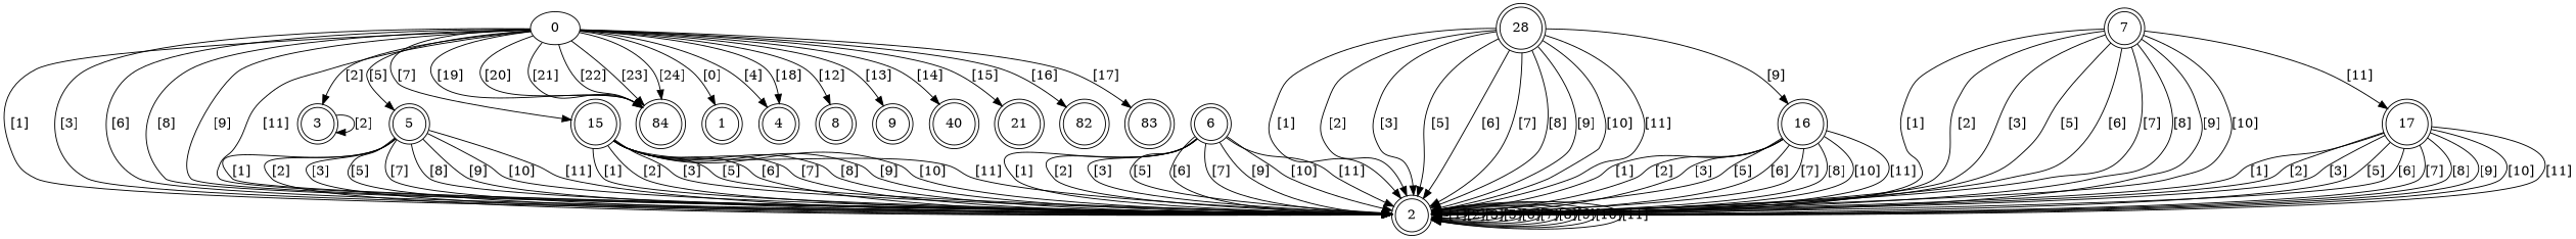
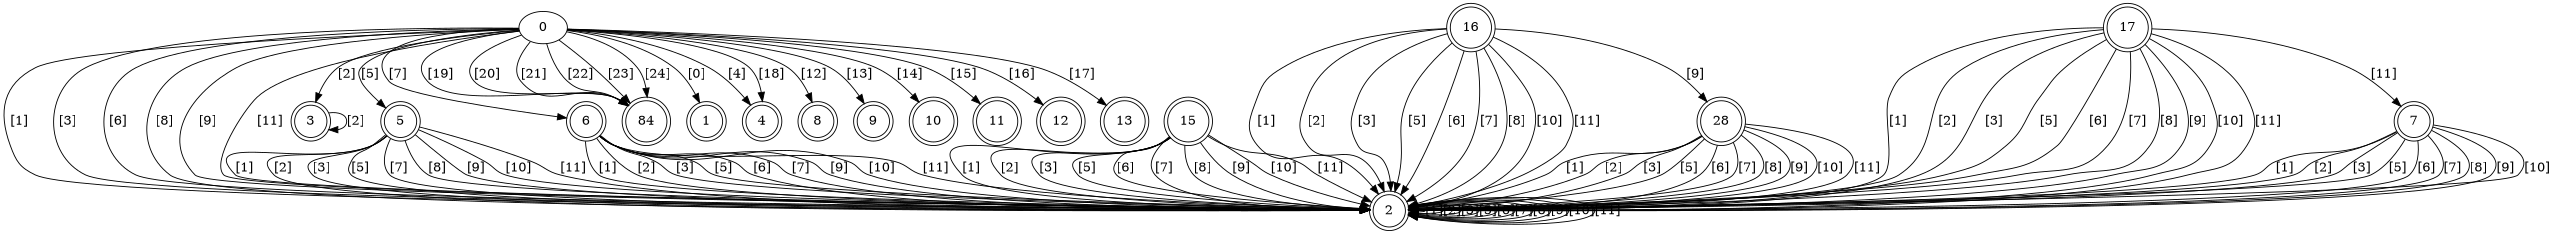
  digraph {
    rankdir=TB
    node [shape=doublecircle]
    2
    3
    5
    15
    6
    16
    n7 [label=28]
    7
    17
    n10 [label=84]
    0 [shape=""]
    1
    4
    8
    9
-   10 [label=40]
-   11 [label=21]
-   12 [label=82]
-   13 [label=83]
+   10
+   11
+   12
+   13
    2 -> 2 [label="[1]"]
    2 -> 2 [label="[2]"]
    2 -> 2 [label="[3]"]
    2 -> 2 [label="[5]"]
    2 -> 2 [label="[6]"]
    2 -> 2 [label="[7]"]
    2 -> 2 [label="[8]"]
    2 -> 2 [label="[9]"]
    2 -> 2 [label="[10]"]
    2 -> 2 [label="[11]"]
    3 -> 3 [label="[2]"]
    5 -> 2 [label="[1]"]
    5 -> 2 [label="[2]"]
    5 -> 2 [label="[3]"]
    5 -> 2 [label="[5]"]
    5 -> 2 [label="[7]"]
    5 -> 2 [label="[8]"]
    5 -> 2 [label="[9]"]
    5 -> 2 [label="[10]"]
    5 -> 2 [label="[11]"]
    15 -> 2 [label="[1]"]
    15 -> 2 [label="[2]"]
    15 -> 2 [label="[3]"]
    15 -> 2 [label="[5]"]
    15 -> 2 [label="[6]"]
    15 -> 2 [label="[7]"]
    15 -> 2 [label="[8]"]
    15 -> 2 [label="[9]"]
    15 -> 2 [label="[10]"]
    15 -> 2 [label="[11]"]
    6 -> 2 [label="[1]"]
    6 -> 2 [label="[2]"]
    6 -> 2 [label="[3]"]
    6 -> 2 [label="[5]"]
    6 -> 2 [label="[6]"]
    6 -> 2 [label="[7]"]
    6 -> 2 [label="[9]"]
    6 -> 2 [label="[10]"]
    6 -> 2 [label="[11]"]
    16 -> 2 [label="[1]"]
    16 -> 2 [label="[2]"]
    16 -> 2 [label="[3]"]
    16 -> 2 [label="[5]"]
    16 -> 2 [label="[6]"]
    16 -> 2 [label="[7]"]
    16 -> 2 [label="[8]"]
    16 -> 2 [label="[10]"]
    16 -> 2 [label="[11]"]
-   n7 -> 16 [label="[9]"]
+   16 -> n7 [label="[9]"]
    n7 -> 2 [label="[1]"]
    n7 -> 2 [label="[2]"]
    n7 -> 2 [label="[3]"]
    n7 -> 2 [label="[5]"]
    n7 -> 2 [label="[6]"]
    n7 -> 2 [label="[7]"]
    n7 -> 2 [label="[8]"]
    n7 -> 2 [label="[9]"]
    n7 -> 2 [label="[10]"]
    n7 -> 2 [label="[11]"]
    7 -> 2 [label="[1]"]
    7 -> 2 [label="[2]"]
    7 -> 2 [label="[3]"]
    7 -> 2 [label="[5]"]
    7 -> 2 [label="[6]"]
    7 -> 2 [label="[7]"]
    7 -> 2 [label="[8]"]
    7 -> 2 [label="[9]"]
    7 -> 2 [label="[10]"]
-   7 -> 17 [label="[11]"]
+   17 -> 7 [label="[11]"]
    17 -> 2 [label="[1]"]
    17 -> 2 [label="[2]"]
    17 -> 2 [label="[3]"]
    17 -> 2 [label="[5]"]
    17 -> 2 [label="[6]"]
    17 -> 2 [label="[7]"]
    17 -> 2 [label="[8]"]
    17 -> 2 [label="[9]"]
    17 -> 2 [label="[10]"]
    17 -> 2 [label="[11]"]
    0 -> 2 [label="[1]"]
    0 -> 2 [label="[3]"]
    0 -> 2 [label="[6]"]
    0 -> 2 [label="[8]"]
    0 -> 2 [label="[9]"]
    0 -> 2 [label="[11]"]
    0 -> 3 [label="[2]"]
    0 -> 5 [label="[5]"]
-   0 -> 15 [label="[7]"]
+   0 -> 6 [label="[7]"]
    0 -> n10 [label="[19]"]
    0 -> n10 [label="[20]"]
    0 -> n10 [label="[21]"]
    0 -> n10 [label="[22]"]
    0 -> n10 [label="[23]"]
    0 -> n10 [label="[24]"]
    0 -> 1 [label="[0]"]
    0 -> 4 [label="[4]"]
    0 -> 4 [label="[18]"]
    0 -> 8 [label="[12]"]
    0 -> 9 [label="[13]"]
    0 -> 10 [label="[14]"]
    0 -> 11 [label="[15]"]
    0 -> 12 [label="[16]"]
    0 -> 13 [label="[17]"]
  }
